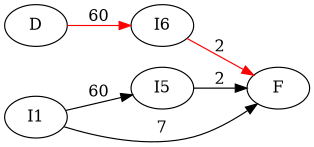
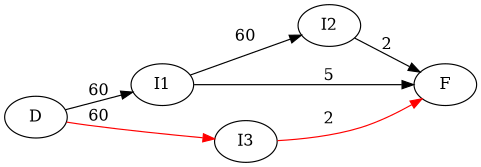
  digraph {
    rankdir=LR
    D
    I1
-   I3 [label=I6]
-   I2 [label=I5]
+   I3
+   I2
    F
+   D -> I1 [label=60]
    D -> I3 [color=red label=60]
    I1 -> I2 [label=60]
-   I1 -> F [label=7]
+   I1 -> F [label=5]
    I3 -> F [color=red label=2]
    I2 -> F [label=2]
  }
